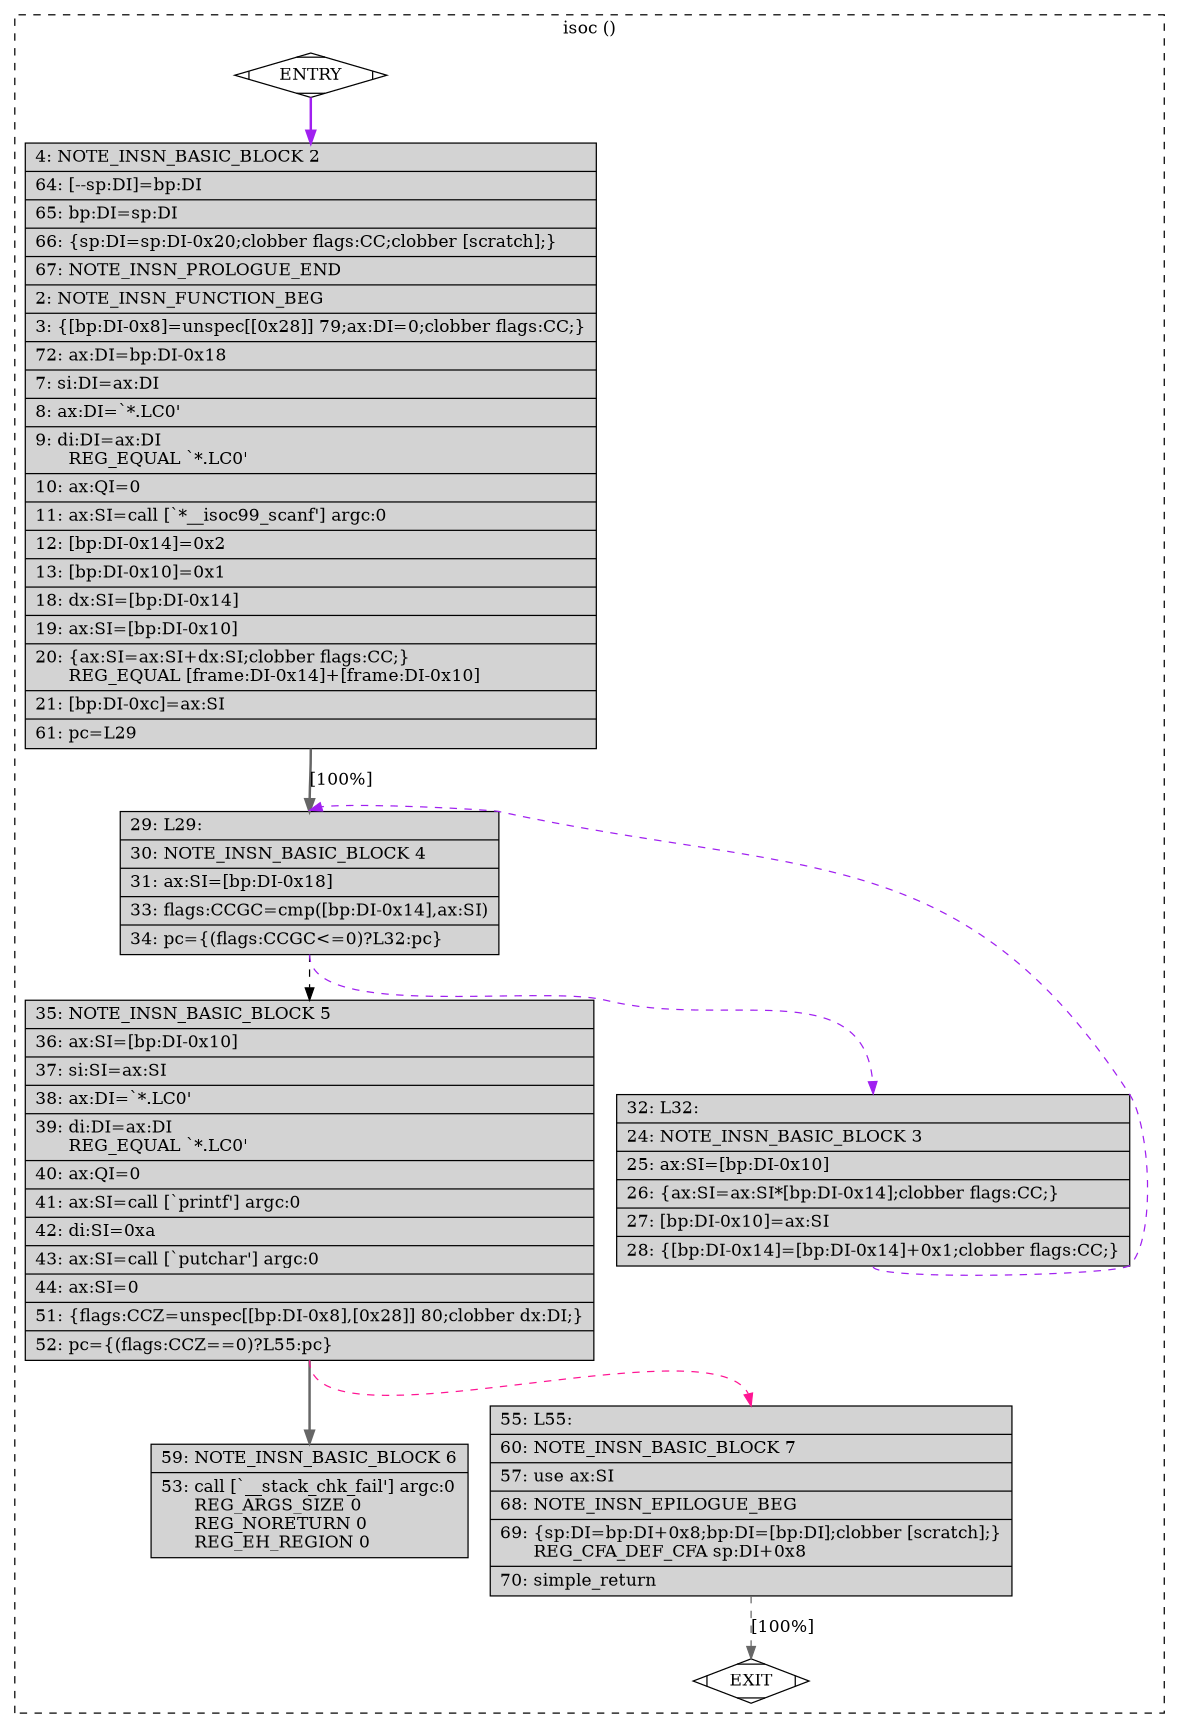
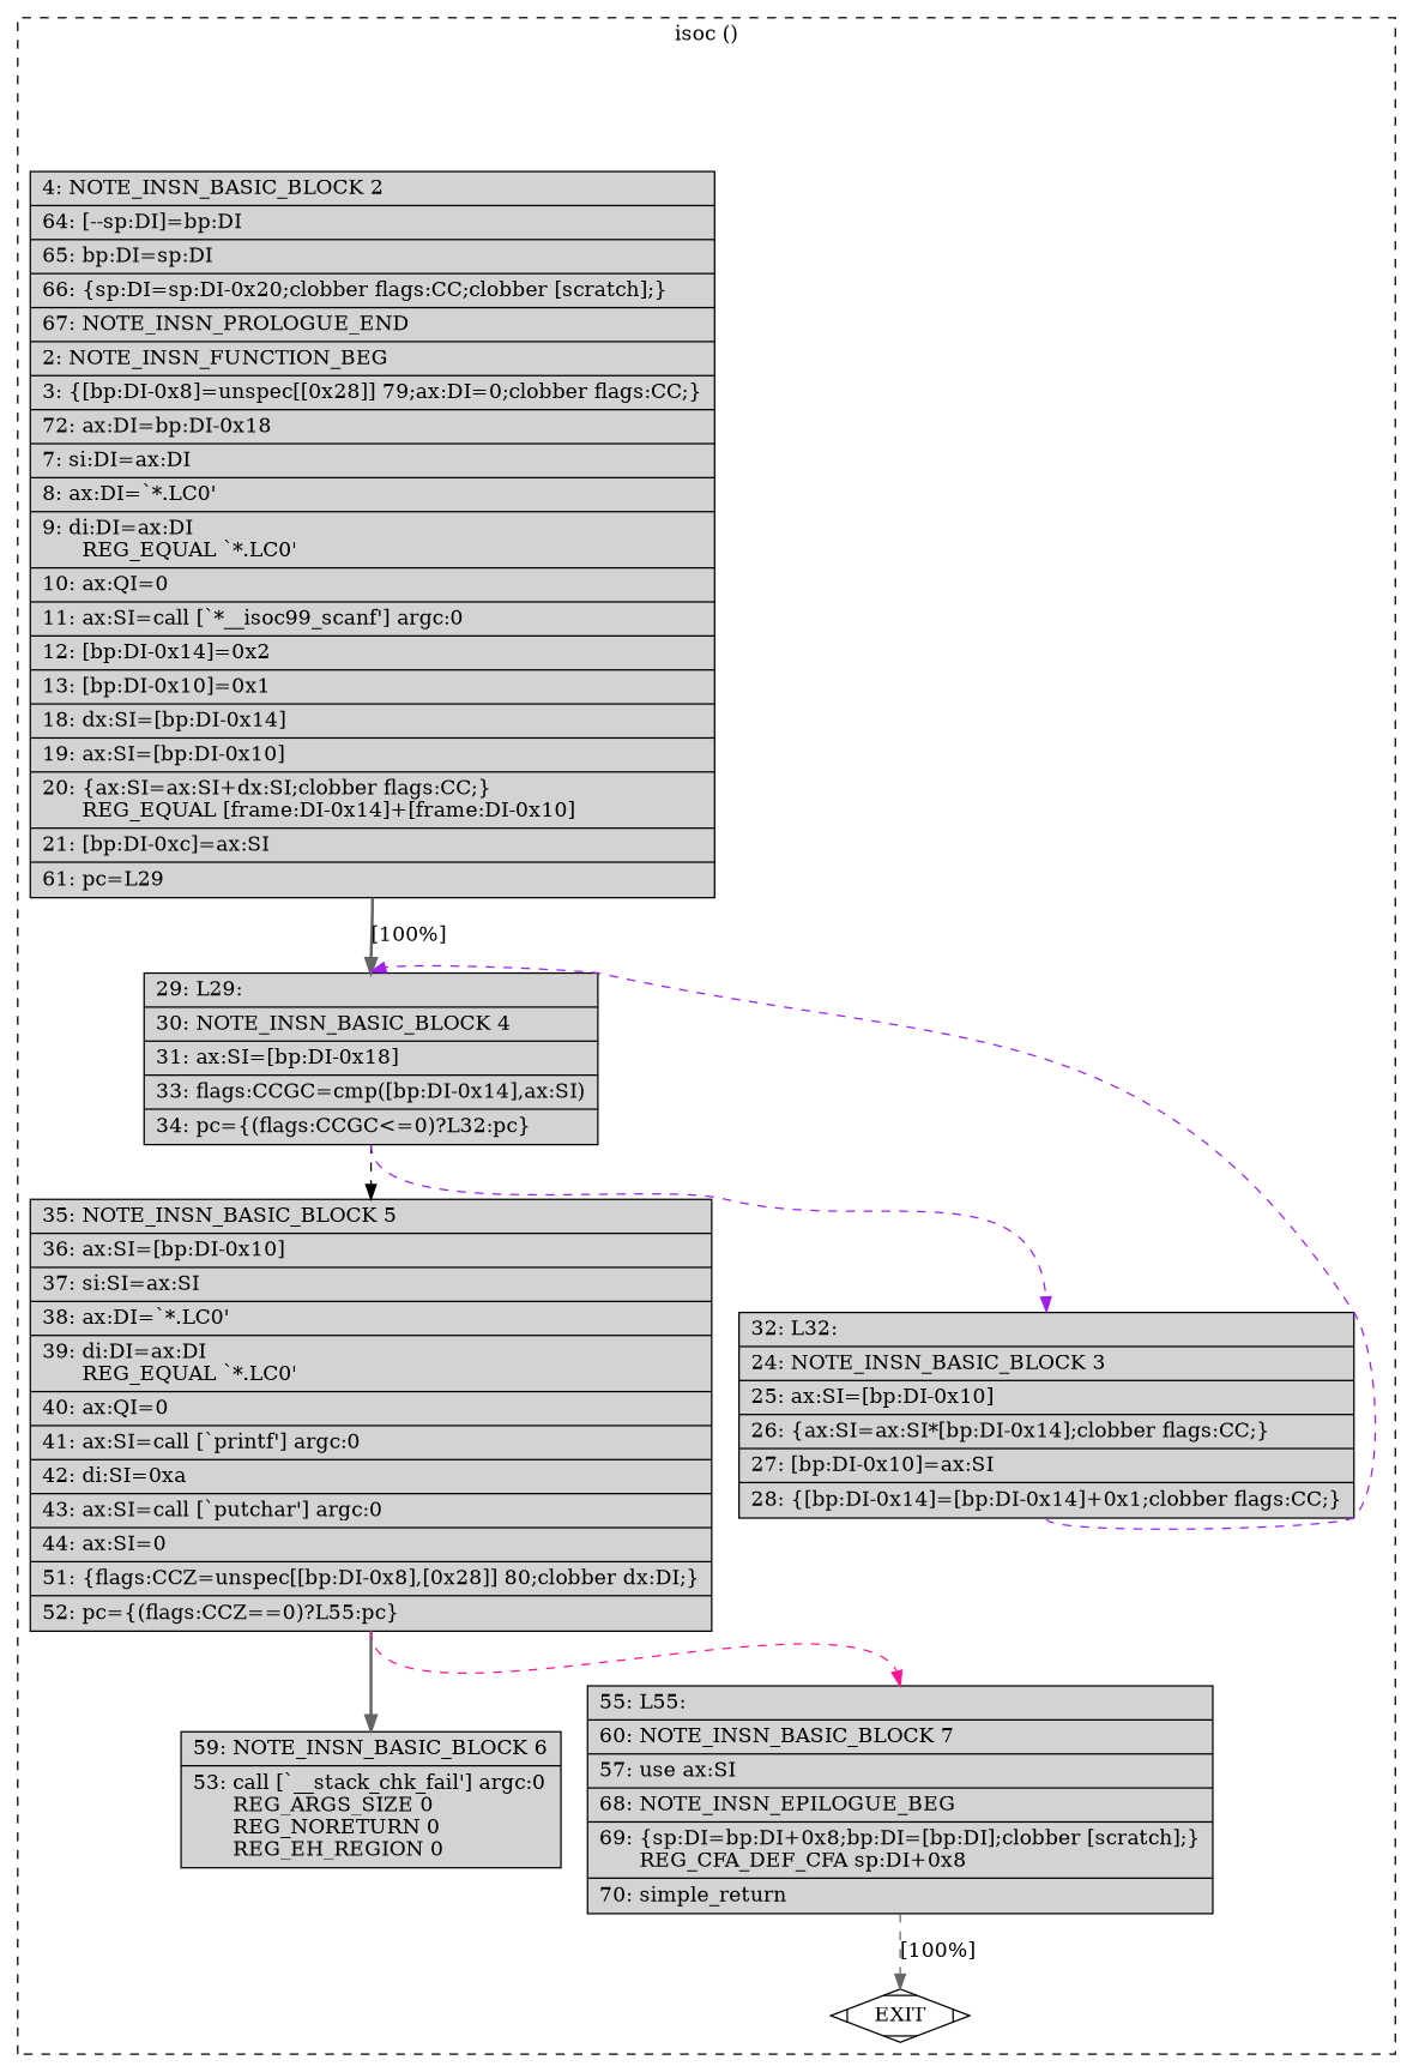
  digraph {
    node [fillcolor=lightgrey shape=record style=filled]
    edge [color=purple constraint=true headport=n style=dashed tailport=s weight=10]
-   n1 [fillcolor=white label=ENTRY shape=Mdiamond]
    n2 [label="{\ \ \ \ 4:\ NOTE_INSN_BASIC_BLOCK\ 2\l|\ \ \ 64:\ [--sp:DI]=bp:DI\l|\ \ \ 65:\ bp:DI=sp:DI\l|\ \ \ 66:\ \{sp:DI=sp:DI-0x20;clobber\ flags:CC;clobber\ [scratch];\}\l|\ \ \ 67:\ NOTE_INSN_PROLOGUE_END\l|\ \ \ \ 2:\ NOTE_INSN_FUNCTION_BEG\l|\ \ \ \ 3:\ \{[bp:DI-0x8]=unspec[[0x28]]\ 79;ax:DI=0;clobber\ flags:CC;\}\l|\ \ \ 72:\ ax:DI=bp:DI-0x18\l|\ \ \ \ 7:\ si:DI=ax:DI\l|\ \ \ \ 8:\ ax:DI=`*.LC0'\l|\ \ \ \ 9:\ di:DI=ax:DI\l\ \ \ \ \ \ REG_EQUAL\ `*.LC0'\l|\ \ \ 10:\ ax:QI=0\l|\ \ \ 11:\ ax:SI=call\ [`*__isoc99_scanf']\ argc:0\l|\ \ \ 12:\ [bp:DI-0x14]=0x2\l|\ \ \ 13:\ [bp:DI-0x10]=0x1\l|\ \ \ 18:\ dx:SI=[bp:DI-0x14]\l|\ \ \ 19:\ ax:SI=[bp:DI-0x10]\l|\ \ \ 20:\ \{ax:SI=ax:SI+dx:SI;clobber\ flags:CC;\}\l\ \ \ \ \ \ REG_EQUAL\ [frame:DI-0x14]+[frame:DI-0x10]\l|\ \ \ 21:\ [bp:DI-0xc]=ax:SI\l|\ \ \ 61:\ pc=L29\l}"]
    n3 [fillcolor=white label=EXIT shape=Mdiamond]
    n4 [label="{\ \ \ 29:\ L29:\l|\ \ \ 30:\ NOTE_INSN_BASIC_BLOCK\ 4\l|\ \ \ 31:\ ax:SI=[bp:DI-0x18]\l|\ \ \ 33:\ flags:CCGC=cmp([bp:DI-0x14],ax:SI)\l|\ \ \ 34:\ pc=\{(flags:CCGC\<=0)?L32:pc\}\l}"]
    n5 [label="{\ \ \ 35:\ NOTE_INSN_BASIC_BLOCK\ 5\l|\ \ \ 36:\ ax:SI=[bp:DI-0x10]\l|\ \ \ 37:\ si:SI=ax:SI\l|\ \ \ 38:\ ax:DI=`*.LC0'\l|\ \ \ 39:\ di:DI=ax:DI\l\ \ \ \ \ \ REG_EQUAL\ `*.LC0'\l|\ \ \ 40:\ ax:QI=0\l|\ \ \ 41:\ ax:SI=call\ [`printf']\ argc:0\l|\ \ \ 42:\ di:SI=0xa\l|\ \ \ 43:\ ax:SI=call\ [`putchar']\ argc:0\l|\ \ \ 44:\ ax:SI=0\l|\ \ \ 51:\ \{flags:CCZ=unspec[[bp:DI-0x8],[0x28]]\ 80;clobber\ dx:DI;\}\l|\ \ \ 52:\ pc=\{(flags:CCZ==0)?L55:pc\}\l}"]
    n6 [label="{\ \ \ 32:\ L32:\l|\ \ \ 24:\ NOTE_INSN_BASIC_BLOCK\ 3\l|\ \ \ 25:\ ax:SI=[bp:DI-0x10]\l|\ \ \ 26:\ \{ax:SI=ax:SI*[bp:DI-0x14];clobber\ flags:CC;\}\l|\ \ \ 27:\ [bp:DI-0x10]=ax:SI\l|\ \ \ 28:\ \{[bp:DI-0x14]=[bp:DI-0x14]+0x1;clobber\ flags:CC;\}\l}"]
    n7 [label="{\ \ \ 59:\ NOTE_INSN_BASIC_BLOCK\ 6\l|\ \ \ 53:\ call\ [`__stack_chk_fail']\ argc:0\l\ \ \ \ \ \ REG_ARGS_SIZE\ 0\l\ \ \ \ \ \ REG_NORETURN\ 0\l\ \ \ \ \ \ REG_EH_REGION\ 0\l}"]
    n8 [label="{\ \ \ 55:\ L55:\l|\ \ \ 60:\ NOTE_INSN_BASIC_BLOCK\ 7\l|\ \ \ 57:\ use\ ax:SI\l|\ \ \ 68:\ NOTE_INSN_EPILOGUE_BEG\l|\ \ \ 69:\ \{sp:DI=bp:DI+0x8;bp:DI=[bp:DI];clobber\ [scratch];\}\l\ \ \ \ \ \ REG_CFA_DEF_CFA\ sp:DI+0x8\l|\ \ \ 70:\ simple_return\l}"]
    subgraph cluster_1 {
      color=black
      label="isoc ()"
      style=dashed
-     n1
      n2
      n3
      n4
      n5
      n6
      n7
      n8
    }
-   n1 -> n2 [style=bold weight=100]
-   n1 -> n3 [style=invis color="" weight=""]
    n2 -> n4 [color=gray40 label="[100%]" style=bold]
    n4 -> n5 [color=black weight=100]
    n4 -> n6
    n5 -> n7 [color=gray40 style=bold weight=100]
    n5 -> n8 [color=deeppink]
    n6 -> n4 [constraint=false]
    n8 -> n3 [color=gray40 label="[100%]"]
  }
